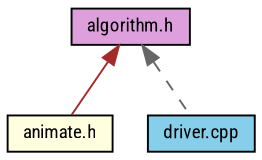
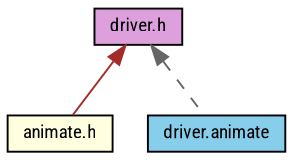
  digraph {
    fontname="Roboto Condensed"
    node [color=black fontname="Roboto Condensed" fontsize=10 shape=record style=filled]
    edge [dir=back fontname="Roboto Condensed" fontsize=10 labelfontname=Helvetica labelfontsize=10]
    n1 [fillcolor=lightyellow fontcolor=black height=0.2 label="animate.h" width=0.4]
-   n2 [fillcolor=plum height=0.2 label="algorithm.h" width=0.4]
-   n3 [fillcolor=skyblue height=0.2 label="driver.cpp" width=0.4]
+   n2 [fillcolor=plum height=0.2 label="driver.h" width=0.4]
+   n3 [fillcolor=skyblue height=0.2 label="driver.animate" width=0.4]
    n2 -> n1 [color=brown style=solid]
    n2 -> n3 [color=gray40 style=dashed]
  }
